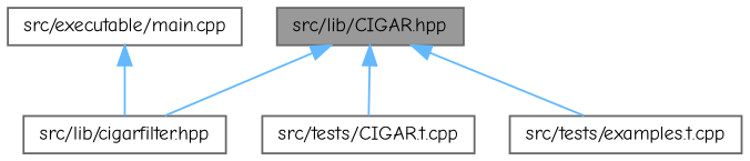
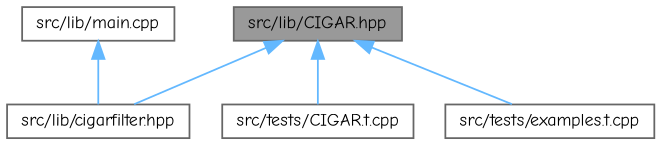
  digraph {
    fontname="Comic Neue"
    node [color=grey40 fillcolor=white fontname="Comic Neue" fontsize=10 shape=box style=filled]
    edge [color=steelblue1 dir=back fontname="Comic Neue" fontsize=10 labelfontname=Helvetica labelfontsize=10 style=solid]
    n1 [color=gray40 fillcolor=grey60 fontcolor=black height=0.2 label="src/lib/CIGAR.hpp" width=0.4]
    n2 [height=0.2 label="src/lib/cigarfilter.hpp" width=0.4]
    n3 [height=0.2 label="src/tests/CIGAR.t.cpp" width=0.4]
    n4 [height=0.2 label="src/tests/examples.t.cpp" width=0.4]
-   n5 [height=0.2 label="src/executable/main.cpp" width=0.4]
+   n5 [height=0.2 label="src/lib/main.cpp" width=0.4]
    n1 -> n2
    n1 -> n3
    n1 -> n4
    n5 -> n2
  }
